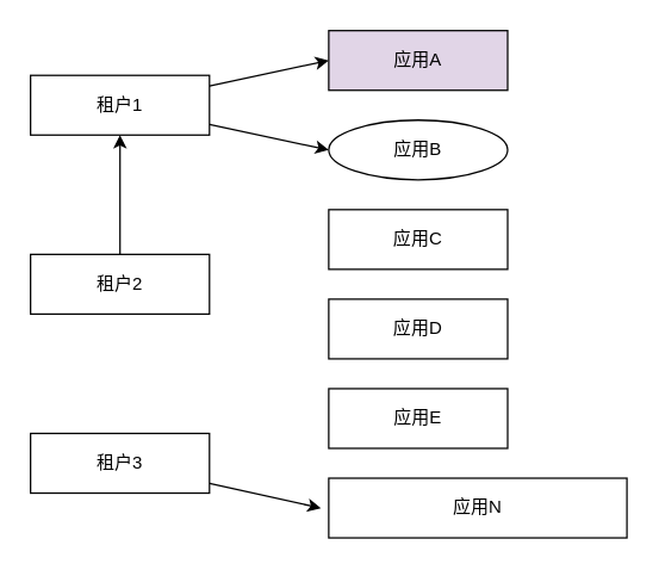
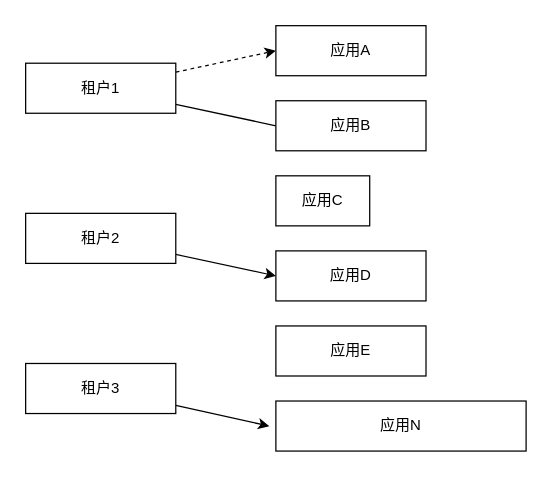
  <mxCell id="0" />
  <mxCell id="1" parent="0" />
- <mxCell id="2" style="edgeStyle=none;html=1;entryX=0;entryY=0.5;entryDx=0;entryDy=0;" edge="1" parent="1" source="4" target="9"><mxGeometry relative="1" as="geometry" /></mxCell>
- <mxCell id="3" style="edgeStyle=none;html=1;entryX=0;entryY=0.5;entryDx=0;entryDy=0;" edge="1" parent="1" source="4" target="10"><mxGeometry relative="1" as="geometry" /></mxCell>
+ <mxCell id="2" style="edgeStyle=none;html=1;entryX=0;entryY=0.5;entryDx=0;entryDy=0;dashed=1;" edge="1" parent="1" source="4" target="9"><mxGeometry relative="1" as="geometry" /></mxCell>
+ <mxCell id="3" style="edgeStyle=none;html=1;entryX=0;entryY=0.5;entryDx=0;entryDy=0;endArrow=none;" edge="1" parent="1" source="4" target="10"><mxGeometry relative="1" as="geometry" /></mxCell>
  <mxCell id="4" value="租户1" style="rounded=0;whiteSpace=wrap;html=1;" vertex="1" parent="1"><mxGeometry x="20" y="50" width="120" height="40" as="geometry" /></mxCell>
- <mxCell id="5" style="edgeStyle=none;html=1;" edge="1" parent="1" source="6" target="4"><mxGeometry relative="1" as="geometry" /></mxCell>
+ <mxCell id="5" style="edgeStyle=none;html=1;entryX=0;entryY=0.5;entryDx=0;entryDy=0;" edge="1" parent="1" source="6" target="12"><mxGeometry relative="1" as="geometry" /></mxCell>
  <mxCell id="6" value="租户2" style="rounded=0;whiteSpace=wrap;html=1;" vertex="1" parent="1"><mxGeometry x="20" y="170" width="120" height="40" as="geometry" /></mxCell>
  <mxCell id="7" style="edgeStyle=none;html=1;entryX=-0.026;entryY=0.503;entryDx=0;entryDy=0;entryPerimeter=0;" edge="1" parent="1" source="8" target="14"><mxGeometry relative="1" as="geometry" /></mxCell>
  <mxCell id="8" value="租户3" style="rounded=0;whiteSpace=wrap;html=1;" vertex="1" parent="1"><mxGeometry x="20" y="290" width="120" height="40" as="geometry" /></mxCell>
- <mxCell id="9" value="应用A" style="rounded=0;whiteSpace=wrap;html=1;fillColor=#e1d5e7;" vertex="1" parent="1"><mxGeometry x="220" y="20" width="120" height="40" as="geometry" /></mxCell>
- <mxCell id="10" value="应用B" style="ellipse;whiteSpace=wrap;html=1;" vertex="1" parent="1"><mxGeometry x="220" y="80" width="120" height="40" as="geometry" /></mxCell>
- <mxCell id="11" value="应用C" style="rounded=0;whiteSpace=wrap;html=1;" vertex="1" parent="1"><mxGeometry x="220" y="140" width="120" height="40" as="geometry" /></mxCell>
+ <mxCell id="9" value="应用A" style="rounded=0;whiteSpace=wrap;html=1;" vertex="1" parent="1"><mxGeometry x="220" y="20" width="120" height="40" as="geometry" /></mxCell>
+ <mxCell id="10" value="应用B" style="rounded=0;whiteSpace=wrap;html=1;" vertex="1" parent="1"><mxGeometry x="220" y="80" width="120" height="40" as="geometry" /></mxCell>
+ <mxCell id="11" value="应用C" style="rounded=0;whiteSpace=wrap;html=1;" vertex="1" parent="1"><mxGeometry x="220" y="140" width="75" height="40" as="geometry" /></mxCell>
  <mxCell id="12" value="应用D" style="rounded=0;whiteSpace=wrap;html=1;" vertex="1" parent="1"><mxGeometry x="220" y="200" width="120" height="40" as="geometry" /></mxCell>
  <mxCell id="13" value="应用E" style="rounded=0;whiteSpace=wrap;html=1;" vertex="1" parent="1"><mxGeometry x="220" y="260" width="120" height="40" as="geometry" /></mxCell>
  <mxCell id="14" value="应用N" style="rounded=0;whiteSpace=wrap;html=1;" vertex="1" parent="1"><mxGeometry x="220" y="320" width="200" height="40" as="geometry" /></mxCell>
